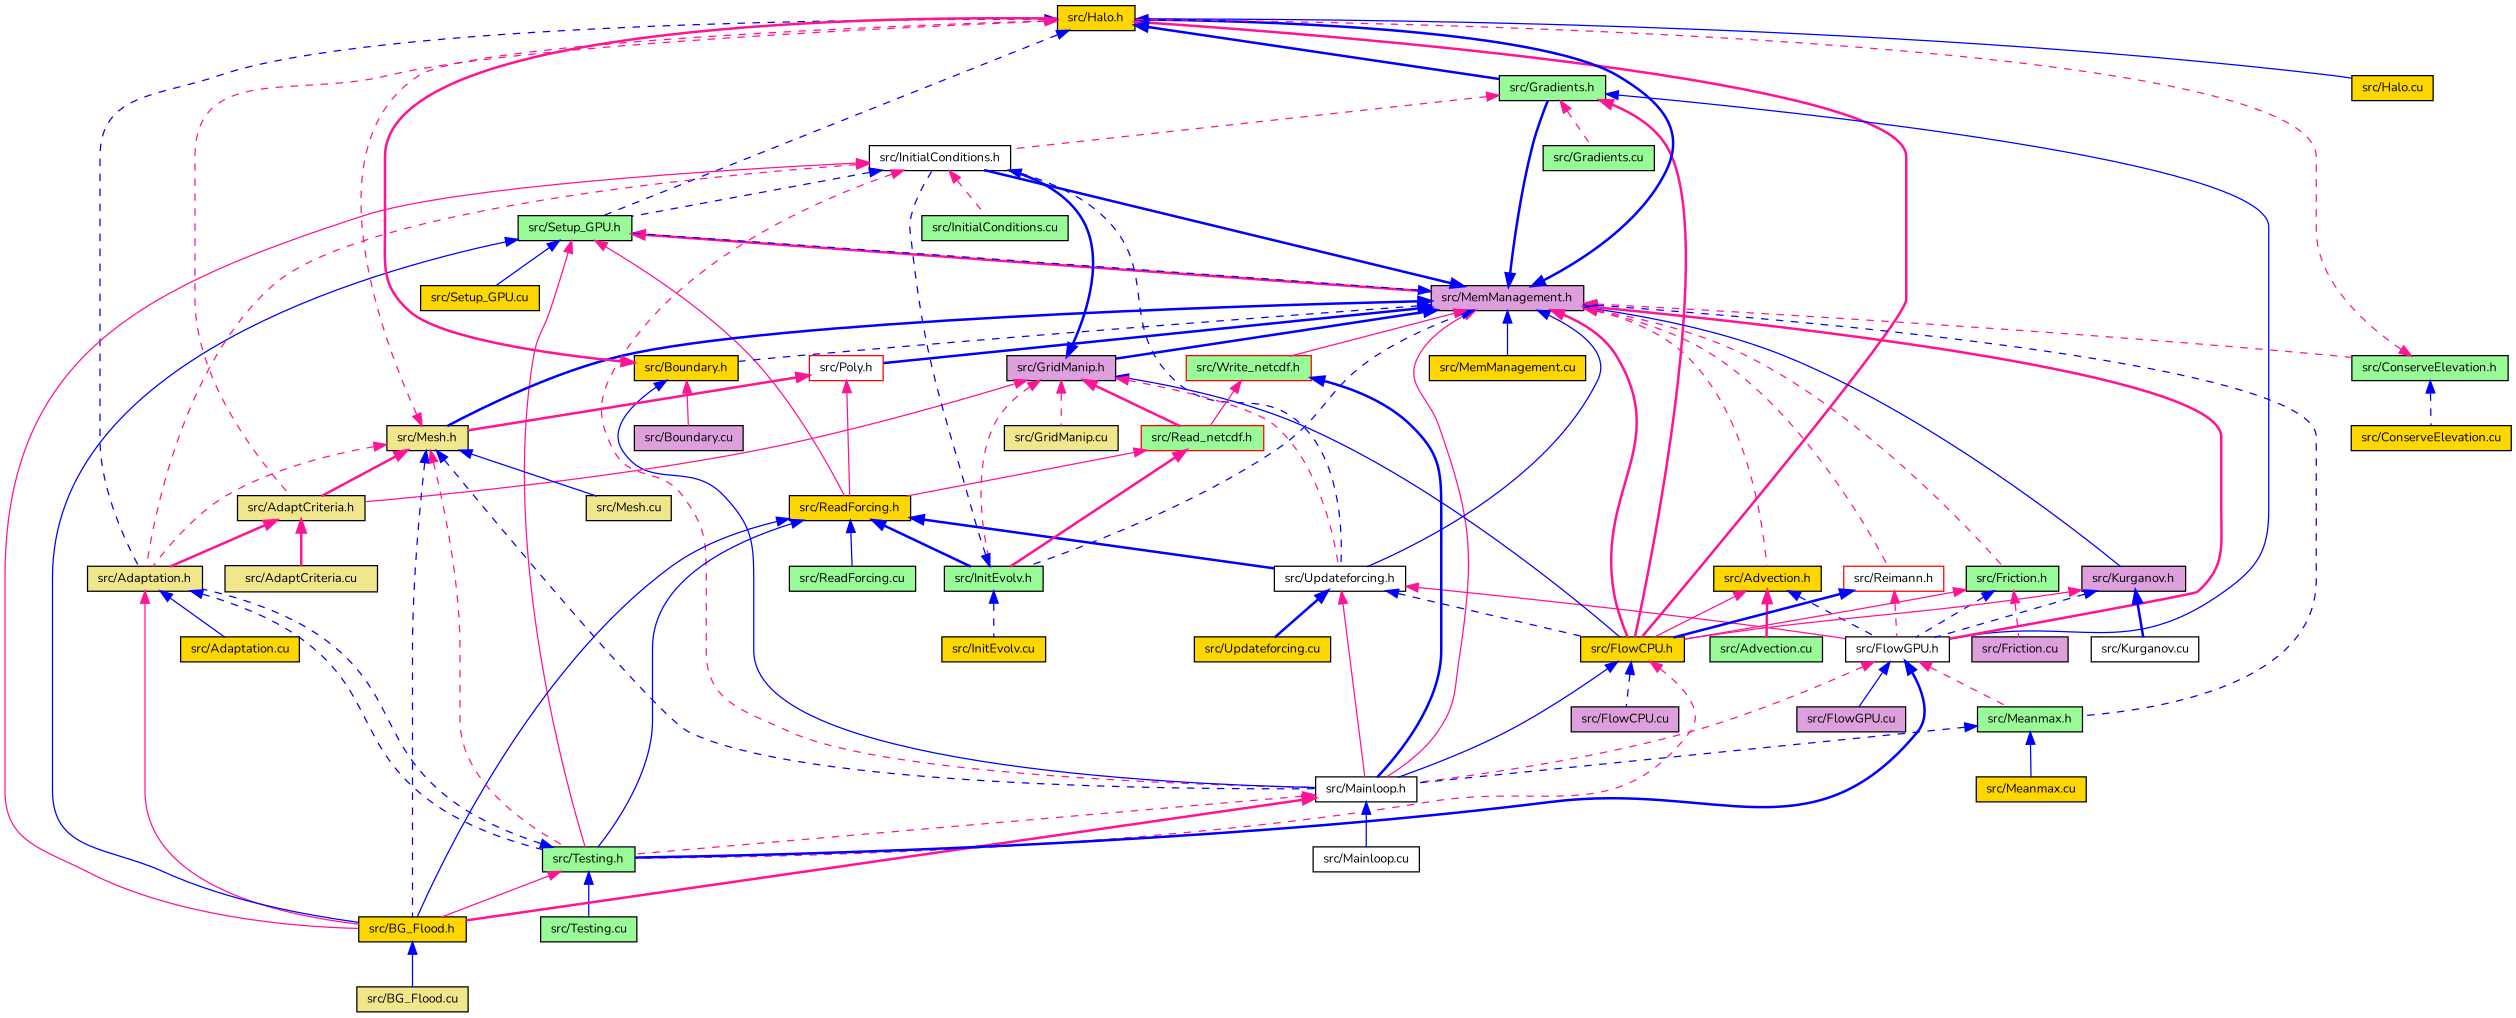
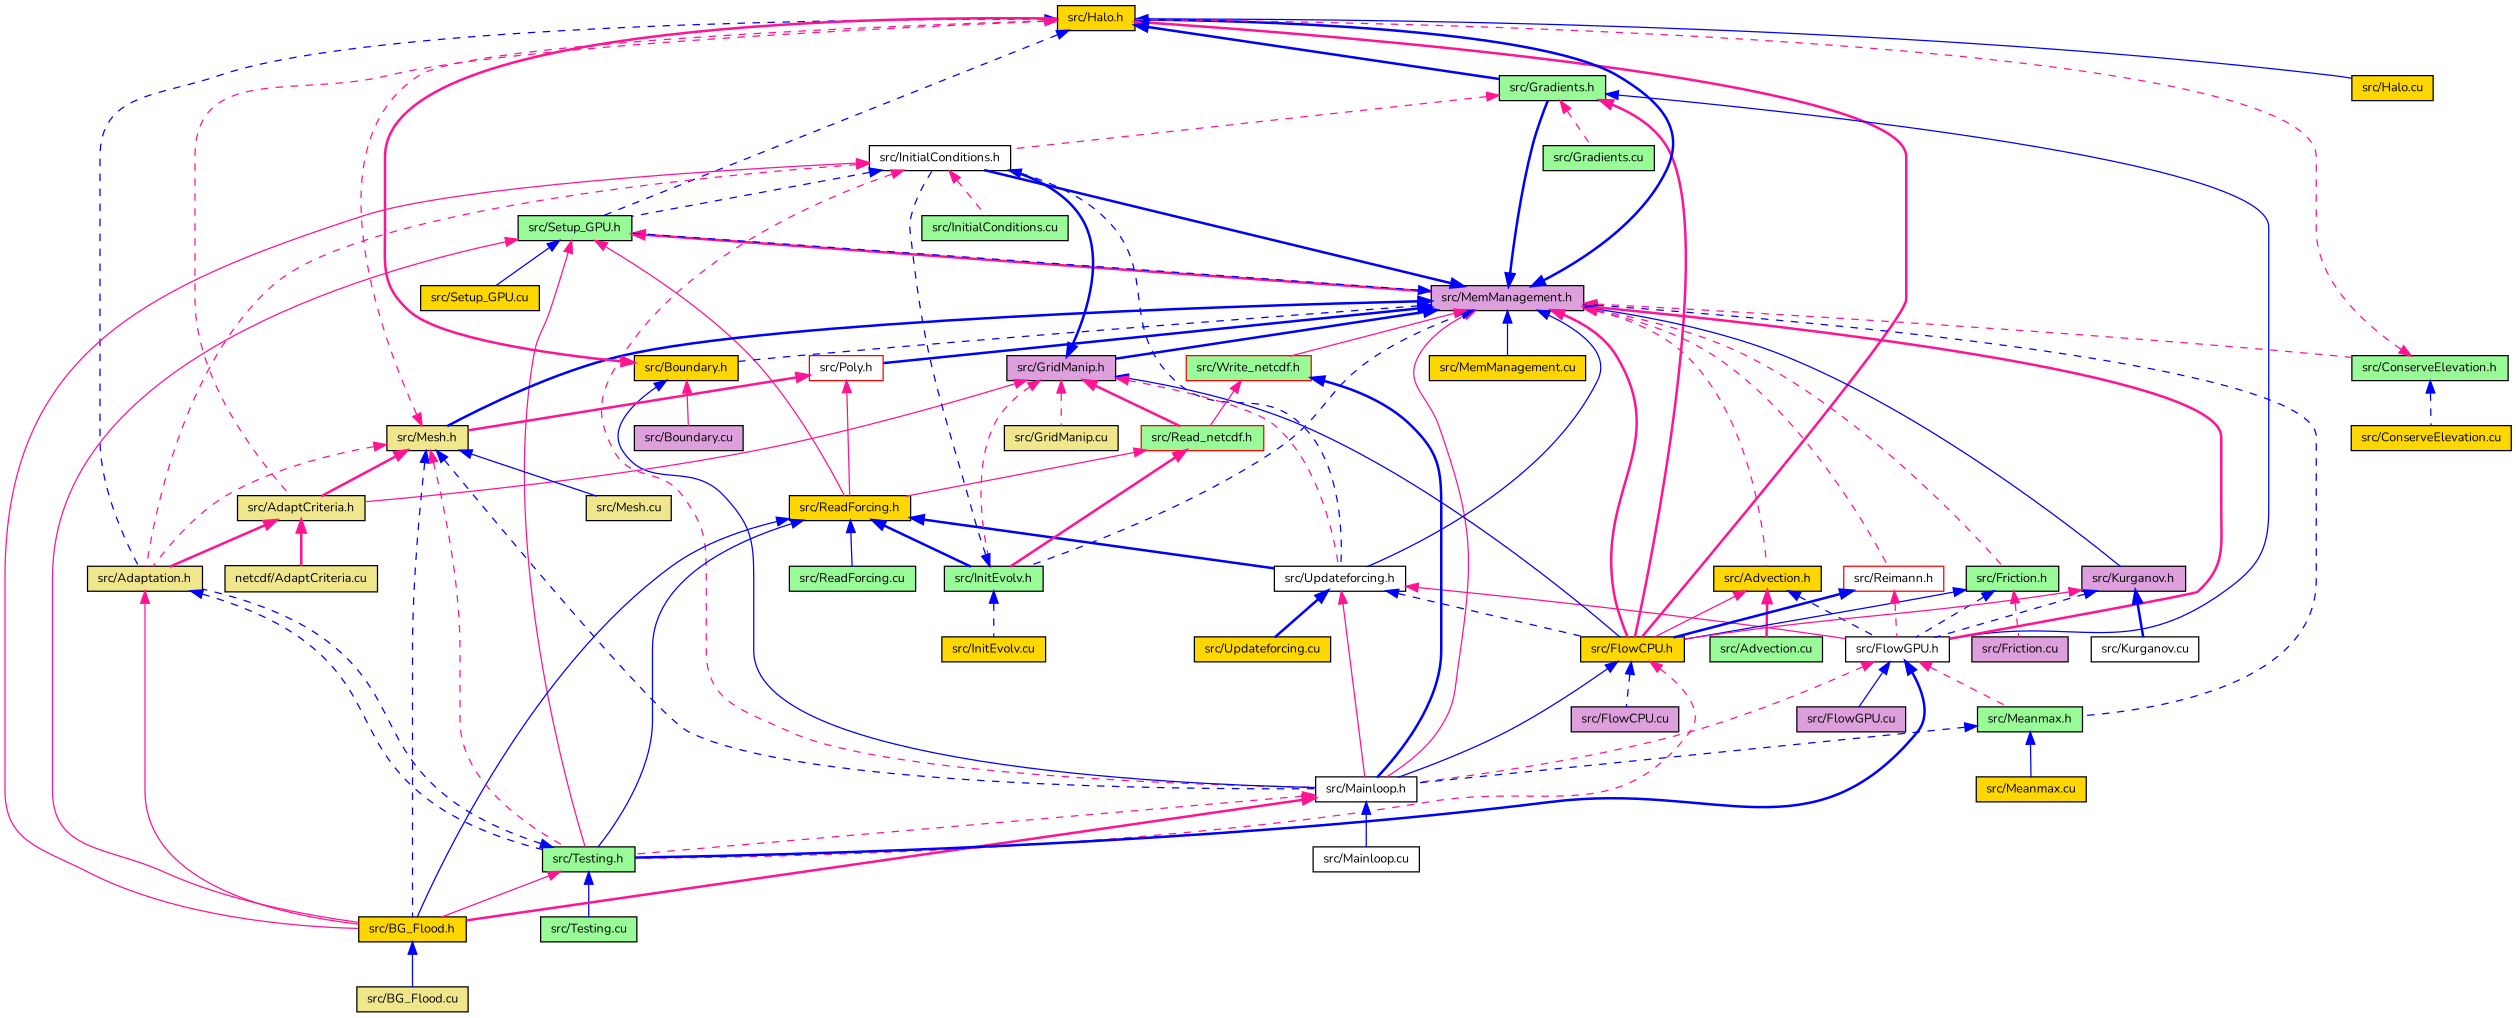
  digraph {
    fontname=Nunito
    node [color=black fillcolor=gold fontname=Nunito fontsize=10 shape=record style=filled]
    edge [color=blue dir=back fontname=Nunito fontsize=10 labelfontname=Helvetica labelfontsize=10 style=dashed]
    n1 [fontcolor=black height=0.2 label="src/Halo.h" width=0.4]
    n2 [fillcolor=khaki height=0.2 label="src/Adaptation.h" width=0.4]
    n3 [fillcolor=khaki height=0.2 label="src/AdaptCriteria.h" width=0.4]
    n4 [height=0.2 label="src/FlowCPU.h" width=0.4]
    n5 [fillcolor=palegreen height=0.2 label="src/Gradients.h" width=0.4]
    n6 [fillcolor=palegreen height=0.2 label="src/Setup_GPU.h" width=0.4]
    n7 [height=0.2 label="src/Halo.cu" width=0.4]
-   n8 [height=0.2 label="src/Adaptation.cu" width=0.4]
    n9 [height=0.2 label="src/BG_Flood.h" width=0.4]
    n10 [fillcolor=palegreen height=0.2 label="src/Testing.h" width=0.4]
-   n11 [fillcolor=khaki height=0.2 label="src/AdaptCriteria.cu" width=0.4]
+   n11 [fillcolor=khaki height=0.2 label="netcdf/AdaptCriteria.cu" width=0.4]
    n12 [fillcolor=plum height=0.2 label="src/FlowCPU.cu" width=0.4]
    n13 [fillcolor=white height=0.2 label="src/Mainloop.h" width=0.4]
    n14 [fillcolor=white height=0.2 label="src/FlowGPU.h" width=0.4]
    n15 [fillcolor=palegreen height=0.2 label="src/Gradients.cu" width=0.4]
    n16 [fillcolor=white height=0.2 label="src/InitialConditions.h" width=0.4]
    n17 [fillcolor=plum height=0.2 label="src/MemManagement.h" width=0.4]
    n18 [height=0.2 label="src/ReadForcing.h" width=0.4]
    n19 [height=0.2 label="src/Setup_GPU.cu" width=0.4]
    n20 [fillcolor=khaki height=0.2 label="src/BG_Flood.cu" width=0.4]
    n21 [fillcolor=palegreen height=0.2 label="src/Testing.cu" width=0.4]
    n22 [fillcolor=white height=0.2 label="src/Mainloop.cu" width=0.4]
    n23 [fillcolor=plum height=0.2 label="src/FlowGPU.cu" width=0.4]
    n24 [fillcolor=palegreen height=0.2 label="src/Meanmax.h" width=0.4]
    n25 [fillcolor=palegreen height=0.2 label="src/InitialConditions.cu" width=0.4]
    n26 [fillcolor=white height=0.2 label="src/Updateforcing.h" width=0.4]
    n27 [height=0.2 label="src/Meanmax.cu" width=0.4]
    n28 [height=0.2 label="src/Updateforcing.cu" width=0.4]
    n29 [height=0.2 label="src/Advection.h" width=0.4]
    n30 [height=0.2 label="src/Boundary.h" width=0.4]
    n31 [fillcolor=palegreen height=0.2 label="src/ConserveElevation.h" width=0.4]
    n32 [fillcolor=palegreen height=0.2 label="src/Friction.h" width=0.4]
    n33 [fillcolor=plum height=0.2 label="src/GridManip.h" width=0.4]
    n34 [fillcolor=palegreen height=0.2 label="src/InitEvolv.h" width=0.4]
    n35 [fillcolor=khaki height=0.2 label="src/Mesh.h" width=0.4]
    n36 [fillcolor=plum height=0.2 label="src/Kurganov.h" width=0.4]
    n37 [height=0.2 label="src/MemManagement.cu" width=0.4]
    n38 [color=red fillcolor=white height=0.2 label="src/Poly.h" width=0.4]
    n39 [color=red fillcolor=white height=0.2 label="src/Reimann.h" width=0.4]
    n40 [color=red fillcolor=palegreen height=0.2 label="src/Write_netcdf.h" width=0.4]
    n41 [fillcolor=palegreen height=0.2 label="src/ReadForcing.cu" width=0.4]
    n42 [fillcolor=palegreen height=0.2 label="src/Advection.cu" width=0.4]
    n43 [fillcolor=plum height=0.2 label="src/Boundary.cu" width=0.4]
    n44 [height=0.2 label="src/ConserveElevation.cu" width=0.4]
    n45 [fillcolor=plum height=0.2 label="src/Friction.cu" width=0.4]
    n46 [fillcolor=khaki height=0.2 label="src/GridManip.cu" width=0.4]
    n47 [color=red fillcolor=palegreen height=0.2 label="src/Read_netcdf.h" width=0.4]
    n48 [height=0.2 label="src/InitEvolv.cu" width=0.4]
    n49 [fillcolor=khaki height=0.2 label="src/Mesh.cu" width=0.4]
    n50 [fillcolor=white height=0.2 label="src/Kurganov.cu" width=0.4]
    n1 -> n2
    n1 -> n3 [color=deeppink]
    n1 -> n4 [color=deeppink style=bold]
    n1 -> n5 [style=bold]
    n1 -> n6
    n1 -> n7 [style=solid]
-   n2 -> n8 [style=solid]
    n2 -> n9 [color=deeppink style=solid]
    n2 -> n10
    n3 -> n2 [color=deeppink style=bold]
    n3 -> n11 [color=deeppink style=bold]
    n4 -> n10 [color=deeppink]
    n4 -> n12
    n4 -> n13 [style=solid]
    n5 -> n4 [color=deeppink style=bold]
    n5 -> n14 [style=solid]
    n5 -> n15 [color=deeppink]
    n5 -> n16 [color=deeppink]
-   n6 -> n9 [style=solid]
+   n6 -> n9 [color=deeppink style=solid]
    n6 -> n10 [color=deeppink style=solid]
    n6 -> n17 [color=deeppink style=bold]
    n6 -> n18 [color=deeppink style=solid]
    n6 -> n19 [style=solid]
    n9 -> n20 [style=solid]
    n10 -> n2
    n10 -> n9 [color=deeppink style=solid]
    n10 -> n21 [style=solid]
    n13 -> n9 [color=deeppink style=bold]
    n13 -> n10 [color=deeppink]
    n13 -> n22 [style=solid]
    n14 -> n10 [style=bold]
    n14 -> n13 [color=deeppink]
    n14 -> n23 [style=solid]
    n14 -> n24 [color=deeppink]
    n16 -> n2 [color=deeppink]
    n16 -> n6
    n16 -> n9 [color=deeppink style=solid]
    n16 -> n13 [color=deeppink]
    n16 -> n25 [color=deeppink]
    n16 -> n26
    n17 -> n1 [style=bold]
    n17 -> n4 [color=deeppink style=bold]
    n17 -> n5 [style=bold]
    n17 -> n6
    n17 -> n13 [color=deeppink style=solid]
    n17 -> n14 [color=deeppink style=bold]
    n17 -> n16 [style=bold]
    n17 -> n24
    n17 -> n26 [style=solid]
    n17 -> n29 [color=deeppink]
    n17 -> n30
    n17 -> n31 [color=deeppink]
    n17 -> n32 [color=deeppink]
    n17 -> n33 [style=bold]
    n17 -> n34
    n17 -> n35 [style=bold]
    n17 -> n36 [style=solid]
    n17 -> n37 [style=solid]
    n17 -> n38 [style=bold]
    n17 -> n39 [color=deeppink]
    n17 -> n40 [color=deeppink style=solid]
    n18 -> n9 [style=solid]
    n18 -> n10 [style=solid]
    n18 -> n26 [style=bold]
    n18 -> n34 [style=bold]
    n18 -> n41 [style=solid]
    n24 -> n13
    n24 -> n27 [style=solid]
    n26 -> n4
    n26 -> n13 [color=deeppink style=solid]
    n26 -> n14 [color=deeppink style=solid]
    n26 -> n28 [style=bold]
    n29 -> n4 [color=deeppink style=solid]
    n29 -> n14
    n29 -> n42 [color=deeppink style=bold]
    n30 -> n1 [color=deeppink style=bold]
    n30 -> n13 [style=solid]
    n30 -> n43 [color=deeppink style=solid]
    n31 -> n1 [color=deeppink]
    n31 -> n44
-   n32 -> n4 [color=deeppink style=solid]
+   n32 -> n4 [style=solid]
    n32 -> n14
    n32 -> n45 [color=deeppink]
    n33 -> n3 [color=deeppink style=solid]
    n33 -> n4 [style=solid]
    n33 -> n16 [style=bold]
    n33 -> n26 [color=deeppink]
    n33 -> n34 [color=deeppink]
    n33 -> n46 [color=deeppink]
    n33 -> n47 [color=deeppink style=bold]
    n34 -> n16
    n34 -> n48
    n35 -> n1 [color=deeppink]
    n35 -> n2 [color=deeppink]
    n35 -> n3 [color=deeppink style=bold]
    n35 -> n9
    n35 -> n10 [color=deeppink]
    n35 -> n13
    n35 -> n49 [style=solid]
    n36 -> n4 [color=deeppink style=solid]
    n36 -> n14
    n36 -> n50 [style=bold]
    n38 -> n18 [color=deeppink style=solid]
    n38 -> n35 [color=deeppink style=bold]
    n39 -> n4 [style=bold]
    n39 -> n14 [color=deeppink]
    n40 -> n13 [style=bold]
    n40 -> n47 [color=deeppink style=solid]
    n47 -> n18 [color=deeppink style=solid]
    n47 -> n34 [color=deeppink style=bold]
  }
